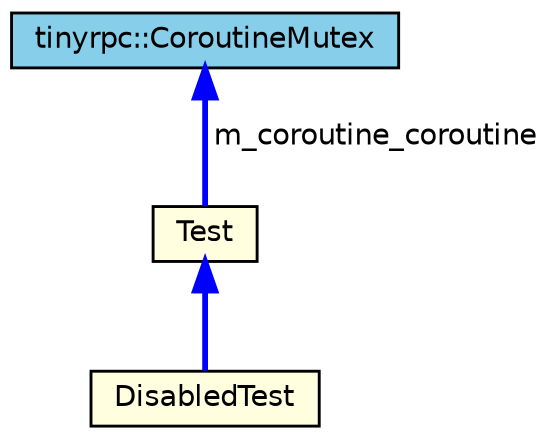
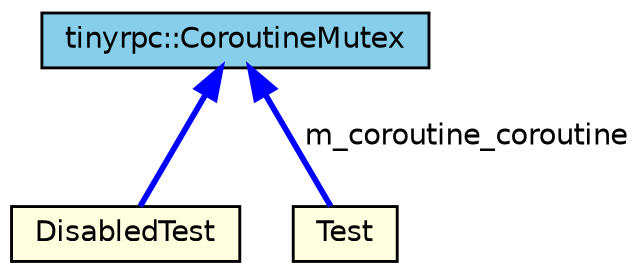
  digraph {
    node [color=black fillcolor=lightyellow fontname=Helvetica fontsize=10 shape=record style=filled]
    edge [color=blue dir=back fontname=Helvetica fontsize=10 labelfontname=Helvetica labelfontsize=10 style=bold]
    n1 [fontcolor=black height=0.2 label=DisabledTest width=0.4]
    n2 [height=0.2 label=Test width=0.4]
    n3 [fillcolor=skyblue height=0.2 label="tinyrpc::CoroutineMutex" width=0.4]
-   n2 -> n1
+   n3 -> n1
    n3 -> n2 [label=" m_coroutine_coroutine"]
  }
